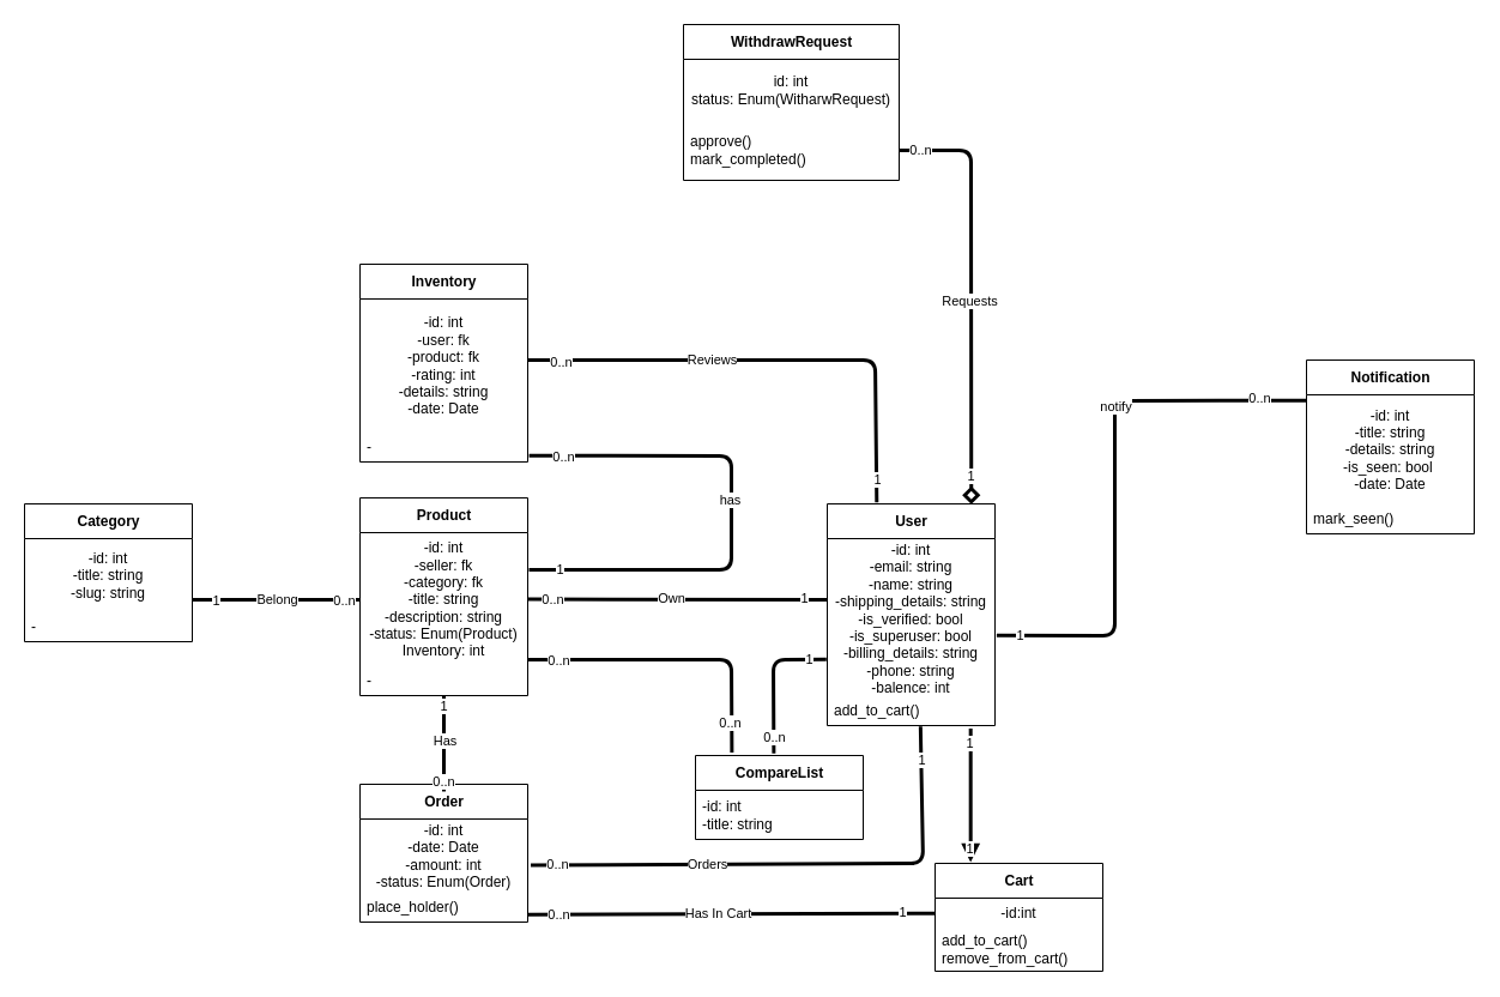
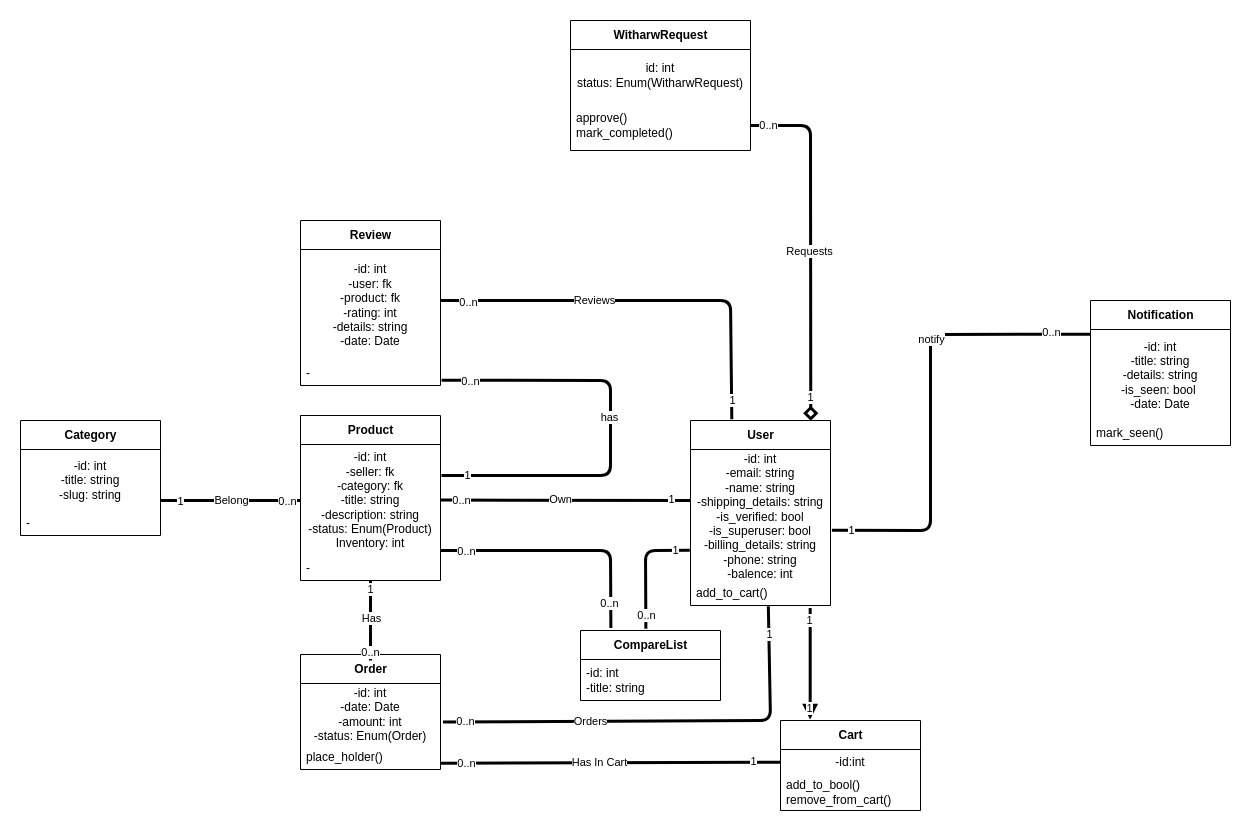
  <mxCell id="0" />
  <mxCell id="1" parent="0" />
  <mxCell id="2" value="User" style="swimlane;fontStyle=1;align=center;verticalAlign=middle;childLayout=stackLayout;horizontal=1;startSize=29;horizontalStack=0;resizeParent=1;resizeParentMax=0;resizeLast=0;collapsible=0;marginBottom=0;html=1;" parent="1" vertex="1"><mxGeometry x="690" y="420" width="140" height="185" as="geometry" /></mxCell>
  <mxCell id="3" value="-id: int&lt;br&gt;-email: string&lt;br&gt;-name: string&lt;br&gt;-shipping_details: string&lt;br&gt;-is_verified: bool&lt;br&gt;-is_superuser: bool&lt;br&gt;-billing_details: string&lt;br&gt;-phone: string&lt;br&gt;-balence: int" style="text;html=1;strokeColor=none;fillColor=none;align=center;verticalAlign=middle;spacingLeft=4;spacingRight=4;overflow=hidden;rotatable=0;points=[[0,0.5],[1,0.5]];portConstraint=eastwest;" parent="2" vertex="1"><mxGeometry y="29" width="140" height="131" as="geometry" /></mxCell>
  <mxCell id="4" value="add_to_cart()" style="text;html=1;strokeColor=none;fillColor=none;align=left;verticalAlign=middle;spacingLeft=4;spacingRight=4;overflow=hidden;rotatable=0;points=[[0,0.5],[1,0.5]];portConstraint=eastwest;" parent="2" vertex="1"><mxGeometry y="160" width="140" height="25" as="geometry" /></mxCell>
  <mxCell id="5" value="Product" style="swimlane;fontStyle=1;align=center;verticalAlign=middle;childLayout=stackLayout;horizontal=1;startSize=29;horizontalStack=0;resizeParent=1;resizeParentMax=0;resizeLast=0;collapsible=0;marginBottom=0;html=1;" parent="1" vertex="1"><mxGeometry x="300" y="415" width="140" height="165" as="geometry" /></mxCell>
  <mxCell id="6" value="-id: int&lt;br&gt;-seller: fk&lt;br&gt;-category: fk&lt;br&gt;-title: string&lt;br&gt;-description: string&lt;br&gt;-status: Enum(Product)&lt;br&gt;Inventory: int" style="text;html=1;strokeColor=none;fillColor=none;align=center;verticalAlign=middle;spacingLeft=4;spacingRight=4;overflow=hidden;rotatable=0;points=[[0,0.5],[1,0.5]];portConstraint=eastwest;" parent="5" vertex="1"><mxGeometry y="29" width="140" height="111" as="geometry" /></mxCell>
  <mxCell id="7" value="-" style="text;html=1;strokeColor=none;fillColor=none;align=left;verticalAlign=middle;spacingLeft=4;spacingRight=4;overflow=hidden;rotatable=0;points=[[0,0.5],[1,0.5]];portConstraint=eastwest;" parent="5" vertex="1"><mxGeometry y="140" width="140" height="25" as="geometry" /></mxCell>
  <mxCell id="8" value="" style="endArrow=none;startArrow=none;endFill=0;startFill=0;endSize=8;html=1;verticalAlign=bottom;labelBackgroundColor=none;strokeWidth=3;exitX=1;exitY=0.5;exitDx=0;exitDy=0;" parent="1" source="6" edge="1"><mxGeometry width="160" relative="1" as="geometry"><mxPoint x="550" y="500" as="sourcePoint" /><mxPoint x="690" y="500" as="targetPoint" /></mxGeometry></mxCell>
  <mxCell id="9" value="0..n" style="edgeLabel;html=1;align=center;verticalAlign=middle;resizable=0;points=[];" parent="8" vertex="1" connectable="0"><mxGeometry x="-0.887" relative="1" as="geometry"><mxPoint x="7" as="offset" /></mxGeometry></mxCell>
  <mxCell id="10" value="1" style="edgeLabel;html=1;align=center;verticalAlign=middle;resizable=0;points=[];" parent="8" vertex="1" connectable="0"><mxGeometry x="0.842" y="1" relative="1" as="geometry"><mxPoint as="offset" /></mxGeometry></mxCell>
  <mxCell id="11" value="Own" style="edgeLabel;html=1;align=center;verticalAlign=middle;resizable=0;points=[];" parent="8" vertex="1" connectable="0"><mxGeometry x="-0.11" y="1" relative="1" as="geometry"><mxPoint x="8" as="offset" /></mxGeometry></mxCell>
  <mxCell id="12" value="Order" style="swimlane;fontStyle=1;align=center;verticalAlign=middle;childLayout=stackLayout;horizontal=1;startSize=29;horizontalStack=0;resizeParent=1;resizeParentMax=0;resizeLast=0;collapsible=0;marginBottom=0;html=1;" parent="1" vertex="1"><mxGeometry x="300" y="654" width="140" height="115" as="geometry" /></mxCell>
  <mxCell id="13" value="-id: int&lt;br&gt;-date: Date&lt;br&gt;-amount: int&lt;br&gt;-status: Enum(Order)" style="text;html=1;strokeColor=none;fillColor=none;align=center;verticalAlign=middle;spacingLeft=4;spacingRight=4;overflow=hidden;rotatable=0;points=[[0,0.5],[1,0.5]];portConstraint=eastwest;" parent="12" vertex="1"><mxGeometry y="29" width="140" height="61" as="geometry" /></mxCell>
  <mxCell id="14" value="place_holder()" style="text;html=1;strokeColor=none;fillColor=none;align=left;verticalAlign=middle;spacingLeft=4;spacingRight=4;overflow=hidden;rotatable=0;points=[[0,0.5],[1,0.5]];portConstraint=eastwest;" parent="12" vertex="1"><mxGeometry y="90" width="140" height="25" as="geometry" /></mxCell>
  <mxCell id="15" value="" style="endArrow=none;startArrow=none;endFill=0;startFill=0;endSize=8;html=1;verticalAlign=bottom;labelBackgroundColor=none;strokeWidth=3;" parent="1" edge="1"><mxGeometry width="160" relative="1" as="geometry"><mxPoint x="370" y="580" as="sourcePoint" /><mxPoint x="370" y="660" as="targetPoint" /></mxGeometry></mxCell>
  <mxCell id="16" value="0..n" style="edgeLabel;html=1;align=center;verticalAlign=middle;resizable=0;points=[];" parent="15" vertex="1" connectable="0"><mxGeometry x="0.781" y="-1" relative="1" as="geometry"><mxPoint as="offset" /></mxGeometry></mxCell>
  <mxCell id="17" value="1" style="edgeLabel;html=1;align=center;verticalAlign=middle;resizable=0;points=[];" parent="15" vertex="1" connectable="0"><mxGeometry x="-0.802" y="-1" relative="1" as="geometry"><mxPoint as="offset" /></mxGeometry></mxCell>
  <mxCell id="18" value="Has" style="edgeLabel;html=1;align=center;verticalAlign=middle;resizable=0;points=[];" parent="15" vertex="1" connectable="0"><mxGeometry x="-0.075" relative="1" as="geometry"><mxPoint as="offset" /></mxGeometry></mxCell>
  <mxCell id="19" value="" style="endArrow=none;startArrow=none;endFill=0;startFill=0;endSize=8;html=1;verticalAlign=bottom;labelBackgroundColor=none;strokeWidth=3;entryX=0.556;entryY=1.031;entryDx=0;entryDy=0;entryPerimeter=0;exitX=1.018;exitY=0.633;exitDx=0;exitDy=0;exitPerimeter=0;" parent="1" source="13" target="4" edge="1"><mxGeometry width="160" relative="1" as="geometry"><mxPoint x="440" y="720" as="sourcePoint" /><mxPoint x="710" y="720" as="targetPoint" /><Array as="points"><mxPoint x="770" y="720" /></Array></mxGeometry></mxCell>
  <mxCell id="20" value="0..n" style="edgeLabel;html=1;align=center;verticalAlign=middle;resizable=0;points=[];" parent="19" vertex="1" connectable="0"><mxGeometry x="-0.901" y="1" relative="1" as="geometry"><mxPoint as="offset" /></mxGeometry></mxCell>
  <mxCell id="21" value="1" style="edgeLabel;html=1;align=center;verticalAlign=middle;resizable=0;points=[];" parent="19" vertex="1" connectable="0"><mxGeometry x="0.874" relative="1" as="geometry"><mxPoint as="offset" /></mxGeometry></mxCell>
  <mxCell id="22" value="Orders" style="edgeLabel;html=1;align=center;verticalAlign=middle;resizable=0;points=[];" parent="19" vertex="1" connectable="0"><mxGeometry x="-0.334" relative="1" as="geometry"><mxPoint as="offset" /></mxGeometry></mxCell>
  <mxCell id="23" value="Category" style="swimlane;fontStyle=1;align=center;verticalAlign=middle;childLayout=stackLayout;horizontal=1;startSize=29;horizontalStack=0;resizeParent=1;resizeParentMax=0;resizeLast=0;collapsible=0;marginBottom=0;html=1;" parent="1" vertex="1"><mxGeometry x="20" y="420" width="140" height="115" as="geometry" /></mxCell>
  <mxCell id="24" value="-id: int&lt;br&gt;-title: string&lt;br&gt;-slug: string" style="text;html=1;strokeColor=none;fillColor=none;align=center;verticalAlign=middle;spacingLeft=4;spacingRight=4;overflow=hidden;rotatable=0;points=[[0,0.5],[1,0.5]];portConstraint=eastwest;" parent="23" vertex="1"><mxGeometry y="29" width="140" height="61" as="geometry" /></mxCell>
  <mxCell id="25" value="-" style="text;html=1;strokeColor=none;fillColor=none;align=left;verticalAlign=middle;spacingLeft=4;spacingRight=4;overflow=hidden;rotatable=0;points=[[0,0.5],[1,0.5]];portConstraint=eastwest;" parent="23" vertex="1"><mxGeometry y="90" width="140" height="25" as="geometry" /></mxCell>
  <mxCell id="26" value="" style="endArrow=none;startArrow=none;endFill=0;startFill=0;endSize=8;html=1;verticalAlign=bottom;labelBackgroundColor=none;strokeWidth=3;" parent="1" edge="1"><mxGeometry width="160" relative="1" as="geometry"><mxPoint x="160" y="500" as="sourcePoint" /><mxPoint x="300" y="500" as="targetPoint" /></mxGeometry></mxCell>
  <mxCell id="27" value="1" style="edgeLabel;html=1;align=center;verticalAlign=middle;resizable=0;points=[];" parent="26" vertex="1" connectable="0"><mxGeometry x="-0.733" relative="1" as="geometry"><mxPoint as="offset" /></mxGeometry></mxCell>
  <mxCell id="28" value="Belong" style="edgeLabel;html=1;align=center;verticalAlign=middle;resizable=0;points=[];" parent="26" vertex="1" connectable="0"><mxGeometry x="-0.098" y="1" relative="1" as="geometry"><mxPoint x="7" as="offset" /></mxGeometry></mxCell>
  <mxCell id="29" value="0..n" style="edgeLabel;html=1;align=center;verticalAlign=middle;resizable=0;points=[];" parent="26" vertex="1" connectable="0"><mxGeometry x="0.795" relative="1" as="geometry"><mxPoint as="offset" /></mxGeometry></mxCell>
  <mxCell id="30" value="CompareList" style="swimlane;fontStyle=1;align=center;verticalAlign=middle;childLayout=stackLayout;horizontal=1;startSize=29;horizontalStack=0;resizeParent=1;resizeParentMax=0;resizeLast=0;collapsible=0;marginBottom=0;html=1;" parent="1" vertex="1"><mxGeometry x="580" y="630" width="140" height="70" as="geometry" /></mxCell>
  <mxCell id="31" value="-id: int&lt;br&gt;-title: string" style="text;html=1;strokeColor=none;fillColor=none;align=left;verticalAlign=middle;spacingLeft=4;spacingRight=4;overflow=hidden;rotatable=0;points=[[0,0.5],[1,0.5]];portConstraint=eastwest;" parent="30" vertex="1"><mxGeometry y="29" width="140" height="41" as="geometry" /></mxCell>
  <mxCell id="32" value="Notification" style="swimlane;fontStyle=1;align=center;verticalAlign=middle;childLayout=stackLayout;horizontal=1;startSize=29;horizontalStack=0;resizeParent=1;resizeParentMax=0;resizeLast=0;collapsible=0;marginBottom=0;html=1;" parent="1" vertex="1"><mxGeometry x="1090" y="300" width="140" height="145" as="geometry" /></mxCell>
  <mxCell id="33" value="-id: int&lt;br&gt;-title: string&lt;br&gt;-details: string&lt;br&gt;-is_seen: bool&amp;nbsp;&lt;br&gt;-date: Date" style="text;html=1;strokeColor=none;fillColor=none;align=center;verticalAlign=middle;spacingLeft=4;spacingRight=4;overflow=hidden;rotatable=0;points=[[0,0.5],[1,0.5]];portConstraint=eastwest;" parent="32" vertex="1"><mxGeometry y="29" width="140" height="91" as="geometry" /></mxCell>
  <mxCell id="34" value="mark_seen()" style="text;html=1;strokeColor=none;fillColor=none;align=left;verticalAlign=middle;spacingLeft=4;spacingRight=4;overflow=hidden;rotatable=0;points=[[0,0.5],[1,0.5]];portConstraint=eastwest;" parent="32" vertex="1"><mxGeometry y="120" width="140" height="25" as="geometry" /></mxCell>
  <mxCell id="35" value="" style="endArrow=none;startArrow=none;endFill=0;startFill=0;endSize=8;html=1;verticalAlign=bottom;labelBackgroundColor=none;strokeWidth=3;exitX=1.01;exitY=0.617;exitDx=0;exitDy=0;exitPerimeter=0;entryX=0.002;entryY=0.051;entryDx=0;entryDy=0;entryPerimeter=0;" parent="1" source="3" target="33" edge="1"><mxGeometry width="160" relative="1" as="geometry"><mxPoint x="810" y="335" as="sourcePoint" /><mxPoint x="970" y="335" as="targetPoint" /><Array as="points"><mxPoint x="930" y="530" /><mxPoint x="930" y="334" /></Array></mxGeometry></mxCell>
  <mxCell id="36" value="0..n" style="edgeLabel;html=1;align=center;verticalAlign=middle;resizable=0;points=[];" parent="35" vertex="1" connectable="0"><mxGeometry x="0.825" y="2" relative="1" as="geometry"><mxPoint as="offset" /></mxGeometry></mxCell>
  <mxCell id="37" value="1" style="edgeLabel;html=1;align=center;verticalAlign=middle;resizable=0;points=[];" parent="35" vertex="1" connectable="0"><mxGeometry x="-0.916" relative="1" as="geometry"><mxPoint as="offset" /></mxGeometry></mxCell>
  <mxCell id="38" value="notify" style="edgeLabel;html=1;align=center;verticalAlign=middle;resizable=0;points=[];" parent="35" vertex="1" connectable="0"><mxGeometry x="-0.015" y="2" relative="1" as="geometry"><mxPoint x="2" y="-66" as="offset" /></mxGeometry></mxCell>
- <mxCell id="39" value="Inventory" style="swimlane;fontStyle=1;align=center;verticalAlign=middle;childLayout=stackLayout;horizontal=1;startSize=29;horizontalStack=0;resizeParent=1;resizeParentMax=0;resizeLast=0;collapsible=0;marginBottom=0;html=1;" parent="1" vertex="1"><mxGeometry x="300" y="220" width="140" height="165" as="geometry" /></mxCell>
+ <mxCell id="39" value="Review" style="swimlane;fontStyle=1;align=center;verticalAlign=middle;childLayout=stackLayout;horizontal=1;startSize=29;horizontalStack=0;resizeParent=1;resizeParentMax=0;resizeLast=0;collapsible=0;marginBottom=0;html=1;" parent="1" vertex="1"><mxGeometry x="300" y="220" width="140" height="165" as="geometry" /></mxCell>
  <mxCell id="40" value="-id: int&lt;br&gt;-user: fk&lt;br&gt;-product: fk&lt;br&gt;-rating: int&lt;br&gt;-details: string&lt;br&gt;-date: Date" style="text;html=1;strokeColor=none;fillColor=none;align=center;verticalAlign=middle;spacingLeft=4;spacingRight=4;overflow=hidden;rotatable=0;points=[[0,0.5],[1,0.5]];portConstraint=eastwest;" parent="39" vertex="1"><mxGeometry y="29" width="140" height="111" as="geometry" /></mxCell>
  <mxCell id="41" value="-" style="text;html=1;strokeColor=none;fillColor=none;align=left;verticalAlign=middle;spacingLeft=4;spacingRight=4;overflow=hidden;rotatable=0;points=[[0,0.5],[1,0.5]];portConstraint=eastwest;" parent="39" vertex="1"><mxGeometry y="140" width="140" height="25" as="geometry" /></mxCell>
  <mxCell id="42" value="" style="endArrow=none;startArrow=none;endFill=0;startFill=0;endSize=8;html=1;verticalAlign=bottom;labelBackgroundColor=none;strokeWidth=3;exitX=1.008;exitY=0.791;exitDx=0;exitDy=0;exitPerimeter=0;" parent="1" source="41" edge="1"><mxGeometry width="160" relative="1" as="geometry"><mxPoint x="550" y="270" as="sourcePoint" /><mxPoint x="441" y="475" as="targetPoint" /><Array as="points"><mxPoint x="610" y="380" /><mxPoint x="610" y="475" /></Array></mxGeometry></mxCell>
  <mxCell id="43" value="0..n" style="edgeLabel;html=1;align=center;verticalAlign=middle;resizable=0;points=[];" parent="42" vertex="1" connectable="0"><mxGeometry x="-0.87" y="-1" relative="1" as="geometry"><mxPoint as="offset" /></mxGeometry></mxCell>
  <mxCell id="44" value="1" style="edgeLabel;html=1;align=center;verticalAlign=middle;resizable=0;points=[];" parent="42" vertex="1" connectable="0"><mxGeometry x="0.879" y="-1" relative="1" as="geometry"><mxPoint as="offset" /></mxGeometry></mxCell>
  <mxCell id="45" value="has" style="edgeLabel;html=1;align=center;verticalAlign=middle;resizable=0;points=[];" parent="42" vertex="1" connectable="0"><mxGeometry x="-0.049" y="-2" relative="1" as="geometry"><mxPoint y="-1" as="offset" /></mxGeometry></mxCell>
  <mxCell id="46" value="" style="endArrow=none;startArrow=none;endFill=0;startFill=0;endSize=8;html=1;verticalAlign=bottom;labelBackgroundColor=none;strokeWidth=3;entryX=0.295;entryY=-0.007;entryDx=0;entryDy=0;entryPerimeter=0;" parent="1" target="2" edge="1"><mxGeometry width="160" relative="1" as="geometry"><mxPoint x="440" y="300" as="sourcePoint" /><mxPoint x="710" y="302.08" as="targetPoint" /><Array as="points"><mxPoint x="730" y="300" /></Array></mxGeometry></mxCell>
  <mxCell id="47" value="0..n" style="edgeLabel;html=1;align=center;verticalAlign=middle;resizable=0;points=[];" parent="46" vertex="1" connectable="0"><mxGeometry x="-0.868" y="-1" relative="1" as="geometry"><mxPoint as="offset" /></mxGeometry></mxCell>
  <mxCell id="48" value="1" style="edgeLabel;html=1;align=center;verticalAlign=middle;resizable=0;points=[];" parent="46" vertex="1" connectable="0"><mxGeometry x="0.906" relative="1" as="geometry"><mxPoint as="offset" /></mxGeometry></mxCell>
  <mxCell id="49" value="Reviews" style="edgeLabel;html=1;align=center;verticalAlign=middle;resizable=0;points=[];" parent="46" vertex="1" connectable="0"><mxGeometry x="-0.251" y="1" relative="1" as="geometry"><mxPoint as="offset" /></mxGeometry></mxCell>
- <mxCell id="50" value="WithdrawRequest" style="swimlane;fontStyle=1;align=center;verticalAlign=middle;childLayout=stackLayout;horizontal=1;startSize=29;horizontalStack=0;resizeParent=1;resizeParentMax=0;resizeLast=0;collapsible=0;marginBottom=0;html=1;" parent="1" vertex="1"><mxGeometry x="570" y="20" width="180" height="130" as="geometry" /></mxCell>
+ <mxCell id="50" value="WitharwRequest" style="swimlane;fontStyle=1;align=center;verticalAlign=middle;childLayout=stackLayout;horizontal=1;startSize=29;horizontalStack=0;resizeParent=1;resizeParentMax=0;resizeLast=0;collapsible=0;marginBottom=0;html=1;" parent="1" vertex="1"><mxGeometry x="570" y="20" width="180" height="130" as="geometry" /></mxCell>
  <mxCell id="51" value="id: int&lt;br&gt;status: Enum(WitharwRequest)" style="text;html=1;strokeColor=none;fillColor=none;align=center;verticalAlign=middle;spacingLeft=4;spacingRight=4;overflow=hidden;rotatable=0;points=[[0,0.5],[1,0.5]];portConstraint=eastwest;" parent="50" vertex="1"><mxGeometry y="29" width="180" height="51" as="geometry" /></mxCell>
  <mxCell id="52" value="approve()&lt;br&gt;mark_completed()" style="text;html=1;strokeColor=none;fillColor=none;align=left;verticalAlign=middle;spacingLeft=4;spacingRight=4;overflow=hidden;rotatable=0;points=[[0,0.5],[1,0.5]];portConstraint=eastwest;" parent="50" vertex="1"><mxGeometry y="80" width="180" height="50" as="geometry" /></mxCell>
  <mxCell id="53" value="" style="endArrow=diamond;startArrow=none;endFill=0;startFill=0;endSize=8;html=1;verticalAlign=bottom;labelBackgroundColor=none;strokeWidth=3;exitX=1;exitY=0.5;exitDx=0;exitDy=0;entryX=0.859;entryY=0.002;entryDx=0;entryDy=0;entryPerimeter=0;" parent="1" source="52" target="2" edge="1"><mxGeometry width="160" relative="1" as="geometry"><mxPoint x="730" y="190" as="sourcePoint" /><mxPoint x="810" y="410" as="targetPoint" /><Array as="points"><mxPoint x="810" y="125" /></Array></mxGeometry></mxCell>
  <mxCell id="54" value="Requests" style="edgeLabel;html=1;align=center;verticalAlign=middle;resizable=0;points=[];" parent="53" vertex="1" connectable="0"><mxGeometry x="0.043" y="-2" relative="1" as="geometry"><mxPoint as="offset" /></mxGeometry></mxCell>
  <mxCell id="55" value="1" style="edgeLabel;html=1;align=center;verticalAlign=middle;resizable=0;points=[];" parent="53" vertex="1" connectable="0"><mxGeometry x="0.863" y="-2" relative="1" as="geometry"><mxPoint x="1" as="offset" /></mxGeometry></mxCell>
  <mxCell id="56" value="0..n" style="edgeLabel;html=1;align=center;verticalAlign=middle;resizable=0;points=[];" parent="53" vertex="1" connectable="0"><mxGeometry x="-0.906" y="1" relative="1" as="geometry"><mxPoint as="offset" /></mxGeometry></mxCell>
  <mxCell id="57" value="" style="endArrow=none;startArrow=none;endFill=0;startFill=0;endSize=8;html=1;verticalAlign=bottom;labelBackgroundColor=none;strokeWidth=3;entryX=0.217;entryY=-0.037;entryDx=0;entryDy=0;entryPerimeter=0;exitX=1;exitY=0.955;exitDx=0;exitDy=0;exitPerimeter=0;" parent="1" source="6" target="30" edge="1"><mxGeometry width="160" relative="1" as="geometry"><mxPoint x="510" y="600" as="sourcePoint" /><mxPoint x="670" y="600" as="targetPoint" /><Array as="points"><mxPoint x="610" y="550" /></Array></mxGeometry></mxCell>
  <mxCell id="58" value="0..n" style="edgeLabel;html=1;align=center;verticalAlign=middle;resizable=0;points=[];" parent="57" vertex="1" connectable="0"><mxGeometry x="0.797" y="-2" relative="1" as="geometry"><mxPoint as="offset" /></mxGeometry></mxCell>
  <mxCell id="59" value="0..n" style="edgeLabel;html=1;align=center;verticalAlign=middle;resizable=0;points=[];" parent="57" vertex="1" connectable="0"><mxGeometry x="-0.793" relative="1" as="geometry"><mxPoint as="offset" /></mxGeometry></mxCell>
  <mxCell id="60" value="" style="endArrow=none;startArrow=none;endFill=0;startFill=0;endSize=8;html=1;verticalAlign=bottom;labelBackgroundColor=none;strokeWidth=3;exitX=0.467;exitY=-0.024;exitDx=0;exitDy=0;exitPerimeter=0;entryX=-0.005;entryY=0.77;entryDx=0;entryDy=0;entryPerimeter=0;" parent="1" source="30" target="3" edge="1"><mxGeometry width="160" relative="1" as="geometry"><mxPoint x="660" y="620" as="sourcePoint" /><mxPoint x="820" y="620" as="targetPoint" /><Array as="points"><mxPoint x="645" y="550" /></Array></mxGeometry></mxCell>
  <mxCell id="61" value="1" style="edgeLabel;html=1;align=center;verticalAlign=middle;resizable=0;points=[];" parent="60" vertex="1" connectable="0"><mxGeometry x="0.759" relative="1" as="geometry"><mxPoint as="offset" /></mxGeometry></mxCell>
  <mxCell id="62" value="0..n" style="edgeLabel;html=1;align=center;verticalAlign=middle;resizable=0;points=[];" parent="60" vertex="1" connectable="0"><mxGeometry x="-0.782" relative="1" as="geometry"><mxPoint y="-1" as="offset" /></mxGeometry></mxCell>
  <mxCell id="63" value="" style="endArrow=none;startArrow=none;endFill=0;startFill=0;endSize=8;html=1;verticalAlign=bottom;labelBackgroundColor=none;strokeWidth=3;exitX=0.999;exitY=0.75;exitDx=0;exitDy=0;exitPerimeter=0;" parent="1" source="14" edge="1"><mxGeometry width="160" relative="1" as="geometry"><mxPoint x="447" y="762" as="sourcePoint" /><mxPoint x="780" y="761.82" as="targetPoint" /></mxGeometry></mxCell>
  <mxCell id="64" value="0..n" style="edgeLabel;html=1;align=center;verticalAlign=middle;resizable=0;points=[];" parent="63" vertex="1" connectable="0"><mxGeometry x="-0.887" relative="1" as="geometry"><mxPoint x="7" as="offset" /></mxGeometry></mxCell>
  <mxCell id="65" value="1" style="edgeLabel;html=1;align=center;verticalAlign=middle;resizable=0;points=[];" parent="63" vertex="1" connectable="0"><mxGeometry x="0.842" y="1" relative="1" as="geometry"><mxPoint as="offset" /></mxGeometry></mxCell>
  <mxCell id="66" value="Has In Cart" style="edgeLabel;html=1;align=center;verticalAlign=middle;resizable=0;points=[];" parent="63" vertex="1" connectable="0"><mxGeometry x="-0.11" y="1" relative="1" as="geometry"><mxPoint x="8" as="offset" /></mxGeometry></mxCell>
  <mxCell id="67" value="Cart" style="swimlane;fontStyle=1;align=center;verticalAlign=middle;childLayout=stackLayout;horizontal=1;startSize=29;horizontalStack=0;resizeParent=1;resizeParentMax=0;resizeLast=0;collapsible=0;marginBottom=0;html=1;" parent="1" vertex="1"><mxGeometry x="780" y="720" width="140" height="90" as="geometry" /></mxCell>
  <mxCell id="68" value="-id:int" style="text;html=1;strokeColor=none;fillColor=none;align=center;verticalAlign=middle;spacingLeft=4;spacingRight=4;overflow=hidden;rotatable=0;points=[[0,0.5],[1,0.5]];portConstraint=eastwest;" parent="67" vertex="1"><mxGeometry y="29" width="140" height="25" as="geometry" /></mxCell>
- <mxCell id="69" value="add_to_cart()&lt;br&gt;remove_from_cart()" style="text;html=1;strokeColor=none;fillColor=none;align=left;verticalAlign=middle;spacingLeft=4;spacingRight=4;overflow=hidden;rotatable=0;points=[[0,0.5],[1,0.5]];portConstraint=eastwest;" parent="67" vertex="1"><mxGeometry y="54" width="140" height="36" as="geometry" /></mxCell>
+ <mxCell id="69" value="add_to_bool()&lt;br&gt;remove_from_cart()" style="text;html=1;strokeColor=none;fillColor=none;align=left;verticalAlign=middle;spacingLeft=4;spacingRight=4;overflow=hidden;rotatable=0;points=[[0,0.5],[1,0.5]];portConstraint=eastwest;" parent="67" vertex="1"><mxGeometry y="54" width="140" height="36" as="geometry" /></mxCell>
  <mxCell id="70" value="" style="endArrow=block;startArrow=none;endFill=0;startFill=0;endSize=8;html=1;verticalAlign=bottom;labelBackgroundColor=none;strokeWidth=3;exitX=0.855;exitY=1.101;exitDx=0;exitDy=0;exitPerimeter=0;entryX=0.212;entryY=-0.01;entryDx=0;entryDy=0;entryPerimeter=0;" parent="1" source="4" target="67" edge="1"><mxGeometry width="160" relative="1" as="geometry"><mxPoint x="800" y="650" as="sourcePoint" /><mxPoint x="960" y="650" as="targetPoint" /></mxGeometry></mxCell>
  <mxCell id="71" value="1" style="edgeLabel;html=1;align=center;verticalAlign=middle;resizable=0;points=[];" parent="70" vertex="1" connectable="0"><mxGeometry x="-0.789" y="-1" relative="1" as="geometry"><mxPoint as="offset" /></mxGeometry></mxCell>
  <mxCell id="72" value="1" style="edgeLabel;html=1;align=center;verticalAlign=middle;resizable=0;points=[];" parent="70" vertex="1" connectable="0"><mxGeometry x="0.786" y="-1" relative="1" as="geometry"><mxPoint as="offset" /></mxGeometry></mxCell>
